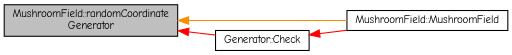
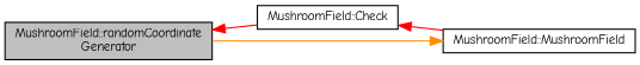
  digraph {
    fontname="Comic Neue"
    rankdir=LR
    node [color=black fillcolor=white fontname="Comic Neue" fontsize=10 shape=record style=filled]
    edge [color=red dir=back fontname="Comic Neue" fontsize=10 labelfontname=Helvetica labelfontsize=10 style=solid]
    n1 [fillcolor=grey75 fontcolor=black height=0.2 label="MushroomField::randomCoordinate\lGenerator" width=0.4]
    n2 [height=0.2 label="MushroomField::MushroomField" width=0.4]
-   n3 [height=0.2 label="Generator::Check" width=0.4]
-   n1 -> n2 [color=darkorange]
+   n3 [height=0.2 label="MushroomField::Check" width=0.4]
+   n2 -> n1 [color=darkorange]
    n1 -> n3
    n3 -> n2
  }
